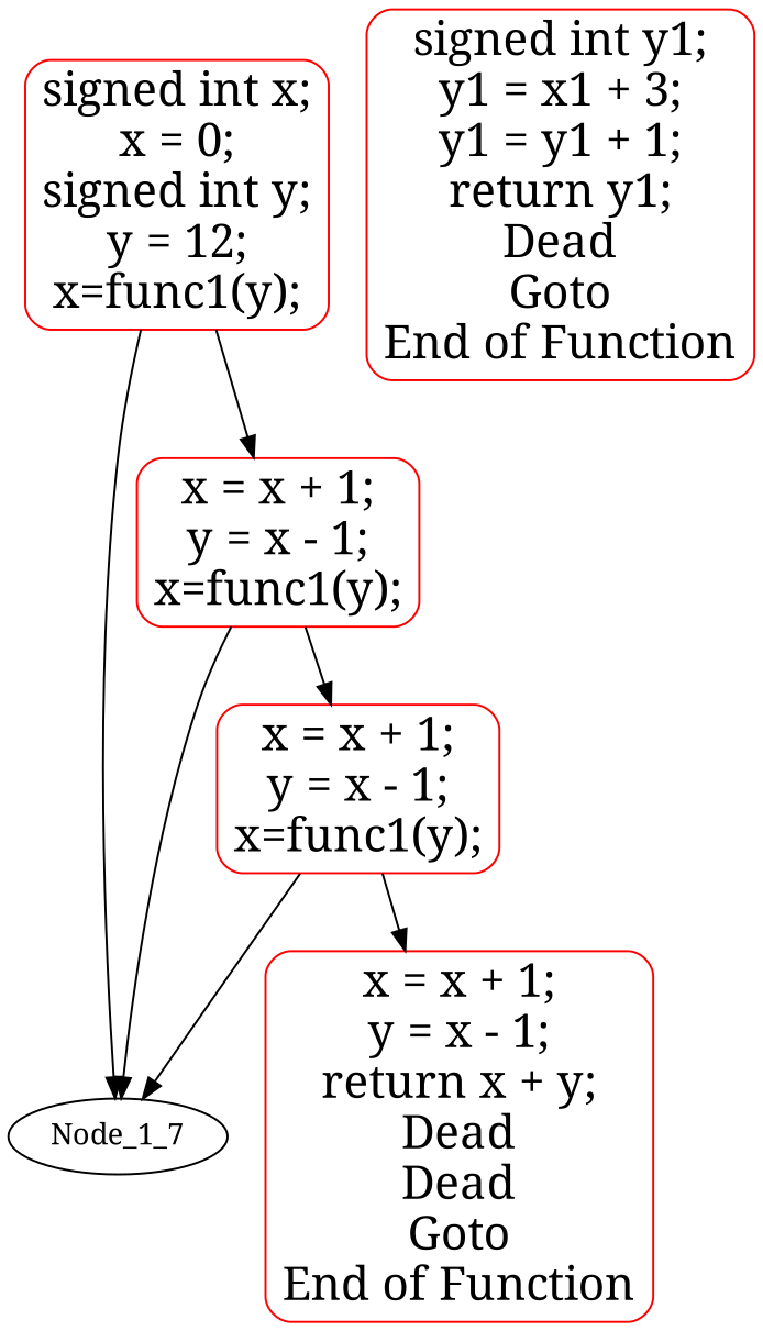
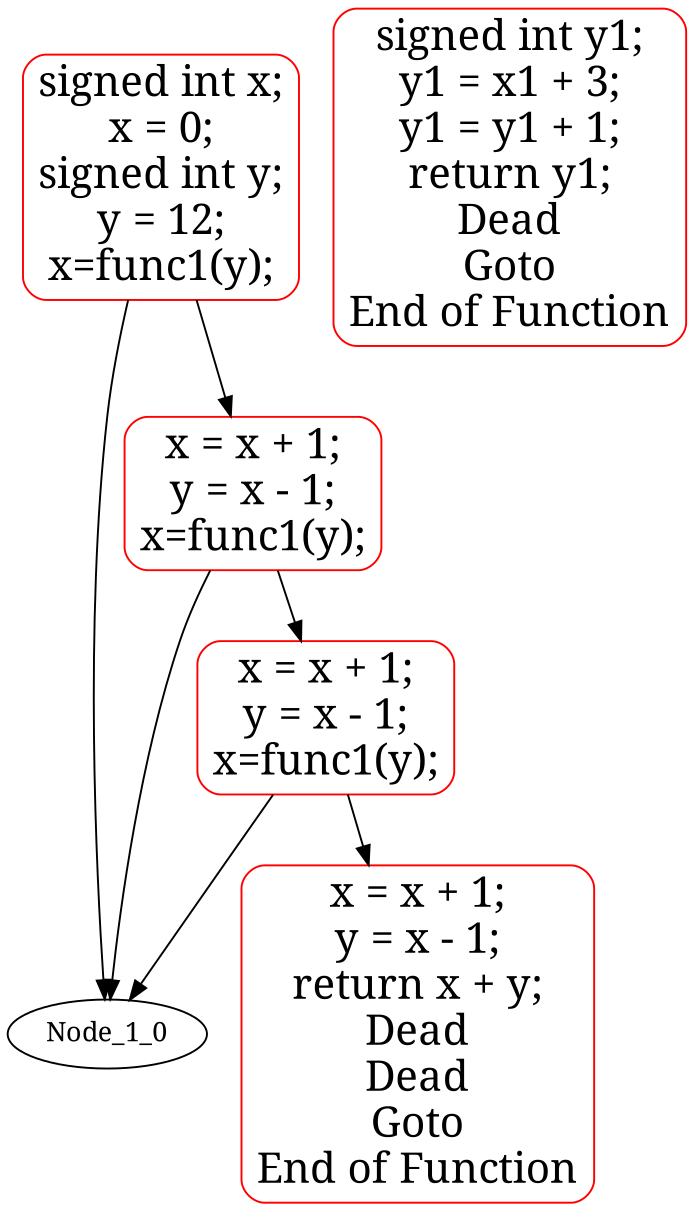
  digraph {
    color=black
    compound=true
    fontsize=20
    fontname="Noto Serif"
    node [color=red fontsize=22 shape=Mrecord fontname="Noto Serif"]
    edge [fontname="Noto Serif"]
    n1 [label="signed int x;\nx = 0;\nsigned int y;\ny = 12;\nx=func1(y);"]
-   Node_1_0 [label=Node_1_7 color="" fontsize="" shape=""]
+   Node_1_0 [color="" fontsize="" shape=""]
    n3 [label="x = x + 1;\ny = x - 1;\nx=func1(y);"]
    n4 [label="x = x + 1;\ny = x - 1;\nx=func1(y);"]
    n5 [label="x = x + 1;\ny = x - 1;\nreturn x + y;\nDead\nDead\nGoto\nEnd of Function"]
    n6 [label="signed int y1;\ny1 = x1 + 3;\ny1 = y1 + 1;\nreturn y1;\nDead\nGoto\nEnd of Function"]
    subgraph cluster_1 {
      label=func1
    }
    subgraph cluster_2 {
      label=main
    }
    n1 -> Node_1_0
    n1 -> n3
    n3 -> Node_1_0
    n3 -> n4
    n4 -> Node_1_0
    n4 -> n5
  }
